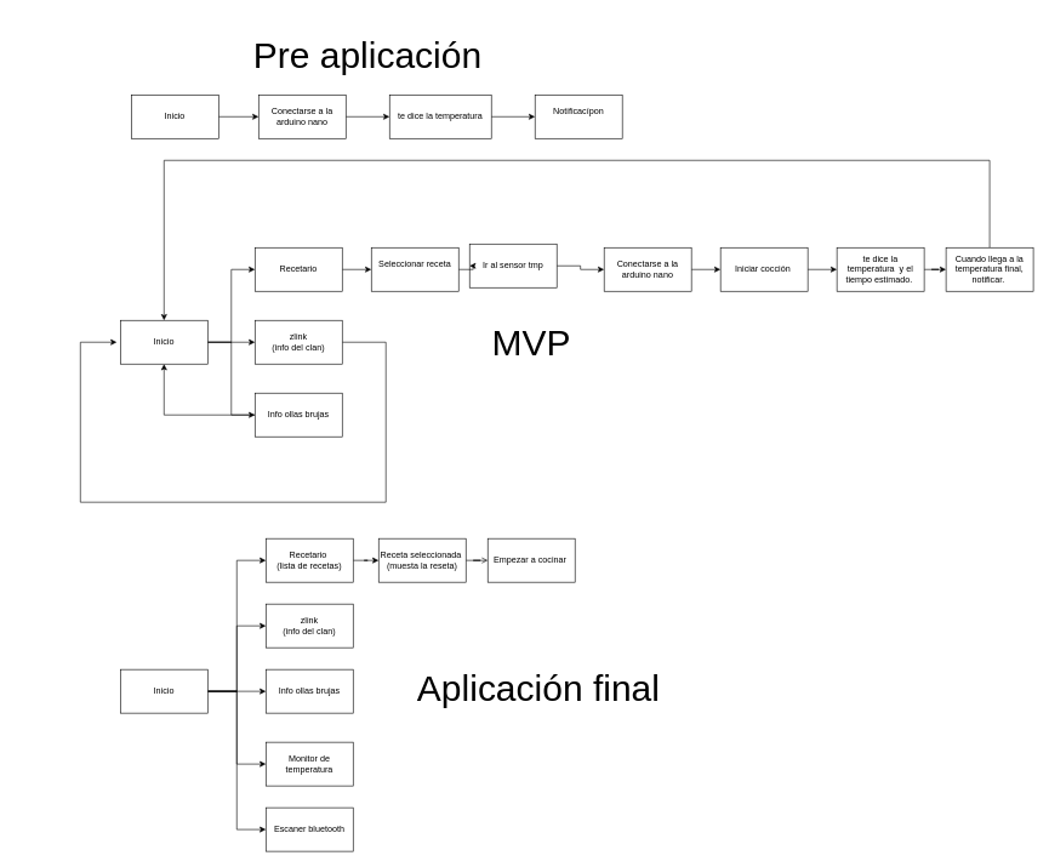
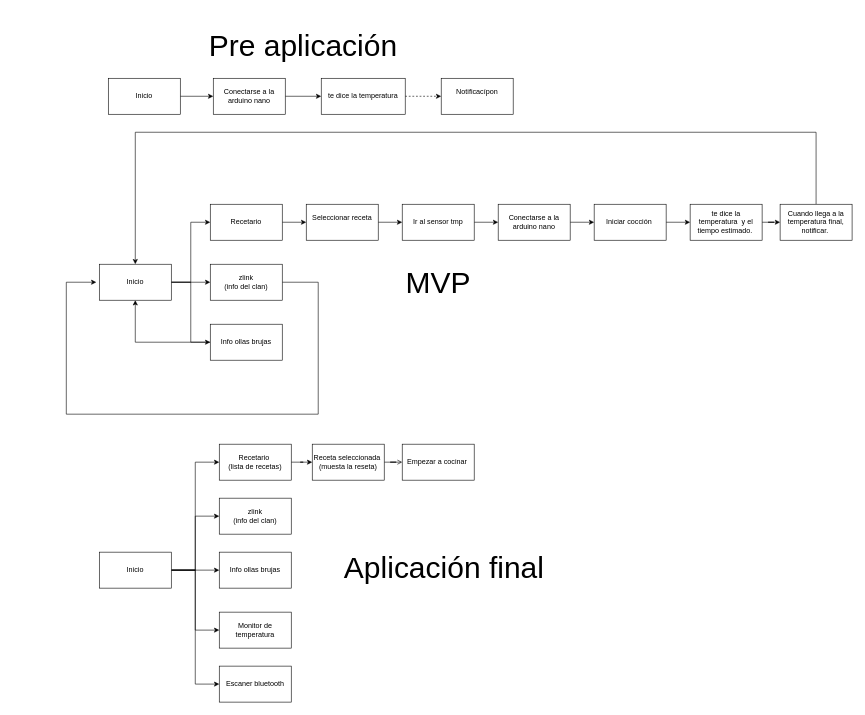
  <mxCell id="0" />
  <mxCell id="1" parent="0" />
  <mxCell id="2" style="edgeStyle=orthogonalEdgeStyle;rounded=0;orthogonalLoop=1;jettySize=auto;html=1;entryX=0;entryY=0.5;entryDx=0;entryDy=0;" parent="1" source="5" target="11" edge="1"><mxGeometry relative="1" as="geometry" /></mxCell>
  <mxCell id="3" style="edgeStyle=orthogonalEdgeStyle;rounded=0;orthogonalLoop=1;jettySize=auto;html=1;entryX=0;entryY=0.5;entryDx=0;entryDy=0;" parent="1" source="5" target="13" edge="1"><mxGeometry relative="1" as="geometry" /></mxCell>
  <mxCell id="4" style="edgeStyle=orthogonalEdgeStyle;rounded=0;orthogonalLoop=1;jettySize=auto;html=1;entryX=0;entryY=0.5;entryDx=0;entryDy=0;" parent="1" source="5" target="9" edge="1"><mxGeometry relative="1" as="geometry" /></mxCell>
  <mxCell id="5" value="Inicio" style="rounded=0;whiteSpace=wrap;html=1;" parent="1" vertex="1"><mxGeometry x="165" y="440" width="120" height="60" as="geometry" /></mxCell>
  <mxCell id="6" style="edgeStyle=orthogonalEdgeStyle;rounded=0;orthogonalLoop=1;jettySize=auto;html=1;entryX=0;entryY=0.5;entryDx=0;entryDy=0;" parent="1" source="7" target="15" edge="1"><mxGeometry relative="1" as="geometry" /></mxCell>
- <mxCell id="7" value="Ir al sensor tmp" style="rounded=0;whiteSpace=wrap;html=1;" parent="1" vertex="1"><mxGeometry x="645" y="335" width="120" height="60" as="geometry" /></mxCell>
+ <mxCell id="7" value="Ir al sensor tmp" style="rounded=0;whiteSpace=wrap;html=1;" parent="1" vertex="1"><mxGeometry x="670" y="340" width="120" height="60" as="geometry" /></mxCell>
  <mxCell id="8" style="edgeStyle=orthogonalEdgeStyle;rounded=0;orthogonalLoop=1;jettySize=auto;html=1;entryX=0;entryY=0.5;entryDx=0;entryDy=0;" parent="1" source="9" target="17" edge="1"><mxGeometry relative="1" as="geometry" /></mxCell>
  <mxCell id="9" value="Recetario" style="rounded=0;whiteSpace=wrap;html=1;" parent="1" vertex="1"><mxGeometry x="350" y="340" width="120" height="60" as="geometry" /></mxCell>
  <mxCell id="10" style="edgeStyle=orthogonalEdgeStyle;rounded=0;orthogonalLoop=1;jettySize=auto;html=1;" parent="1" source="11" edge="1"><mxGeometry relative="1" as="geometry"><mxPoint x="160" y="470" as="targetPoint" /><Array as="points"><mxPoint x="530" y="470" /><mxPoint x="530" y="690" /><mxPoint x="110" y="690" /><mxPoint x="110" y="470" /></Array></mxGeometry></mxCell>
  <mxCell id="11" value="zlink&lt;div&gt;(info del clan)&lt;/div&gt;" style="rounded=0;whiteSpace=wrap;html=1;" parent="1" vertex="1"><mxGeometry x="350" y="440" width="120" height="60" as="geometry" /></mxCell>
  <mxCell id="12" style="edgeStyle=orthogonalEdgeStyle;rounded=0;orthogonalLoop=1;jettySize=auto;html=1;entryX=0.5;entryY=1;entryDx=0;entryDy=0;" parent="1" source="13" target="5" edge="1"><mxGeometry relative="1" as="geometry" /></mxCell>
  <mxCell id="13" value="Info ollas brujas" style="rounded=0;whiteSpace=wrap;html=1;" parent="1" vertex="1"><mxGeometry x="350" y="540" width="120" height="60" as="geometry" /></mxCell>
  <mxCell id="14" style="edgeStyle=orthogonalEdgeStyle;rounded=0;orthogonalLoop=1;jettySize=auto;html=1;entryX=0;entryY=0.5;entryDx=0;entryDy=0;" parent="1" source="15" target="19" edge="1"><mxGeometry relative="1" as="geometry" /></mxCell>
  <mxCell id="15" value="Conectarse a la arduino nano" style="rounded=0;whiteSpace=wrap;html=1;" parent="1" vertex="1"><mxGeometry x="830" y="340" width="120" height="60" as="geometry" /></mxCell>
  <mxCell id="16" style="edgeStyle=orthogonalEdgeStyle;rounded=0;orthogonalLoop=1;jettySize=auto;html=1;entryX=0;entryY=0.5;entryDx=0;entryDy=0;" parent="1" source="17" target="7" edge="1"><mxGeometry relative="1" as="geometry" /></mxCell>
  <mxCell id="17" value="Seleccionar receta&lt;div&gt;&lt;br&gt;&lt;/div&gt;" style="rounded=0;whiteSpace=wrap;html=1;" parent="1" vertex="1"><mxGeometry x="510" y="340" width="120" height="60" as="geometry" /></mxCell>
  <mxCell id="18" style="edgeStyle=orthogonalEdgeStyle;rounded=0;orthogonalLoop=1;jettySize=auto;html=1;entryX=0;entryY=0.5;entryDx=0;entryDy=0;" parent="1" source="19" target="21" edge="1"><mxGeometry relative="1" as="geometry" /></mxCell>
  <mxCell id="19" value="Iniciar cocción&amp;nbsp;" style="rounded=0;whiteSpace=wrap;html=1;" parent="1" vertex="1"><mxGeometry x="990" y="340" width="120" height="60" as="geometry" /></mxCell>
  <mxCell id="20" style="edgeStyle=orthogonalEdgeStyle;rounded=0;orthogonalLoop=1;jettySize=auto;html=1;entryX=0;entryY=0.5;entryDx=0;entryDy=0;" parent="1" source="21" target="23" edge="1"><mxGeometry relative="1" as="geometry" /></mxCell>
  <mxCell id="21" value="te dice la temperatura&amp;nbsp; y el tiempo estimado.&amp;nbsp;" style="rounded=0;whiteSpace=wrap;html=1;" parent="1" vertex="1"><mxGeometry x="1150" y="340" width="120" height="60" as="geometry" /></mxCell>
  <mxCell id="22" style="edgeStyle=orthogonalEdgeStyle;rounded=0;orthogonalLoop=1;jettySize=auto;html=1;entryX=0.5;entryY=0;entryDx=0;entryDy=0;" parent="1" source="23" target="5" edge="1"><mxGeometry relative="1" as="geometry"><Array as="points"><mxPoint x="1360" y="220" /><mxPoint x="225" y="220" /></Array></mxGeometry></mxCell>
  <mxCell id="23" value="Cuando llega a la temperatura final, notificar.&amp;nbsp;" style="rounded=0;whiteSpace=wrap;html=1;" parent="1" vertex="1"><mxGeometry x="1300" y="340" width="120" height="60" as="geometry" /></mxCell>
  <mxCell id="24" value="&lt;span style=&quot;font-size: 50px;&quot;&gt;MVP&lt;/span&gt;" style="text;html=1;align=center;verticalAlign=middle;whiteSpace=wrap;rounded=0;" parent="1" vertex="1"><mxGeometry x="245" y="415" width="970" height="110" as="geometry" /></mxCell>
  <mxCell id="25" value="&lt;span style=&quot;font-size: 50px;&quot;&gt;Pre aplicación&lt;/span&gt;" style="text;html=1;align=center;verticalAlign=middle;whiteSpace=wrap;rounded=0;" parent="1" vertex="1"><mxGeometry x="20" y="20" width="970" height="110" as="geometry" /></mxCell>
  <mxCell id="26" style="edgeStyle=orthogonalEdgeStyle;rounded=0;orthogonalLoop=1;jettySize=auto;html=1;entryX=0;entryY=0.5;entryDx=0;entryDy=0;" parent="1" source="27" target="31" edge="1"><mxGeometry relative="1" as="geometry" /></mxCell>
  <mxCell id="27" value="Inicio" style="rounded=0;whiteSpace=wrap;html=1;" parent="1" vertex="1"><mxGeometry x="180" y="130" width="120" height="60" as="geometry" /></mxCell>
- <mxCell id="28" style="edgeStyle=orthogonalEdgeStyle;rounded=0;orthogonalLoop=1;jettySize=auto;html=1;entryX=0;entryY=0.5;entryDx=0;entryDy=0;" parent="1" source="29" target="32" edge="1"><mxGeometry relative="1" as="geometry" /></mxCell>
+ <mxCell id="28" style="edgeStyle=orthogonalEdgeStyle;rounded=0;orthogonalLoop=1;jettySize=auto;html=1;entryX=0;entryY=0.5;entryDx=0;entryDy=0;dashed=1;" parent="1" source="29" target="32" edge="1"><mxGeometry relative="1" as="geometry" /></mxCell>
  <mxCell id="29" value="te dice la temperatura" style="rounded=0;whiteSpace=wrap;html=1;" parent="1" vertex="1"><mxGeometry x="535" y="130" width="140" height="60" as="geometry" /></mxCell>
  <mxCell id="30" style="edgeStyle=orthogonalEdgeStyle;rounded=0;orthogonalLoop=1;jettySize=auto;html=1;entryX=0;entryY=0.5;entryDx=0;entryDy=0;" parent="1" source="31" target="29" edge="1"><mxGeometry relative="1" as="geometry" /></mxCell>
  <mxCell id="31" value="Conectarse a la arduino nano" style="rounded=0;whiteSpace=wrap;html=1;" parent="1" vertex="1"><mxGeometry x="355" y="130" width="120" height="60" as="geometry" /></mxCell>
  <mxCell id="32" value="Notificacípon&lt;div&gt;&lt;br&gt;&lt;/div&gt;" style="rounded=0;whiteSpace=wrap;html=1;" parent="1" vertex="1"><mxGeometry x="735" y="130" width="120" height="60" as="geometry" /></mxCell>
  <mxCell id="33" value="&lt;span style=&quot;font-size: 50px;&quot;&gt;Aplicación final&lt;/span&gt;" style="text;html=1;align=center;verticalAlign=middle;whiteSpace=wrap;rounded=0;" vertex="1" parent="1"><mxGeometry x="255" y="890" width="970" height="110" as="geometry" /></mxCell>
  <mxCell id="34" style="edgeStyle=orthogonalEdgeStyle;rounded=0;orthogonalLoop=1;jettySize=auto;html=1;" edge="1" parent="1" source="39" target="41"><mxGeometry relative="1" as="geometry" /></mxCell>
  <mxCell id="35" style="edgeStyle=orthogonalEdgeStyle;rounded=0;orthogonalLoop=1;jettySize=auto;html=1;entryX=0;entryY=0.5;entryDx=0;entryDy=0;" edge="1" parent="1" source="39" target="44"><mxGeometry relative="1" as="geometry" /></mxCell>
  <mxCell id="36" style="edgeStyle=orthogonalEdgeStyle;rounded=0;orthogonalLoop=1;jettySize=auto;html=1;entryX=0;entryY=0.5;entryDx=0;entryDy=0;" edge="1" parent="1" source="39" target="45"><mxGeometry relative="1" as="geometry" /></mxCell>
  <mxCell id="37" style="edgeStyle=orthogonalEdgeStyle;rounded=0;orthogonalLoop=1;jettySize=auto;html=1;entryX=0;entryY=0.5;entryDx=0;entryDy=0;" edge="1" parent="1" source="39" target="40"><mxGeometry relative="1" as="geometry" /></mxCell>
  <mxCell id="38" style="edgeStyle=orthogonalEdgeStyle;rounded=0;orthogonalLoop=1;jettySize=auto;html=1;entryX=0;entryY=0.5;entryDx=0;entryDy=0;" edge="1" parent="1" source="39" target="43"><mxGeometry relative="1" as="geometry" /></mxCell>
  <mxCell id="39" value="Inicio" style="rounded=0;whiteSpace=wrap;html=1;" vertex="1" parent="1"><mxGeometry x="165" y="920" width="120" height="60" as="geometry" /></mxCell>
  <mxCell id="40" value="zlink&lt;div&gt;(info del clan)&lt;/div&gt;" style="rounded=0;whiteSpace=wrap;html=1;" vertex="1" parent="1"><mxGeometry x="365" y="830" width="120" height="60" as="geometry" /></mxCell>
  <mxCell id="41" value="Info ollas brujas" style="rounded=0;whiteSpace=wrap;html=1;" vertex="1" parent="1"><mxGeometry x="365" y="920" width="120" height="60" as="geometry" /></mxCell>
  <mxCell id="42" style="edgeStyle=orthogonalEdgeStyle;rounded=0;orthogonalLoop=1;jettySize=auto;html=1;entryX=0;entryY=0.5;entryDx=0;entryDy=0;" edge="1" parent="1" source="43" target="47"><mxGeometry relative="1" as="geometry" /></mxCell>
  <mxCell id="43" value="Recetario&amp;nbsp;&lt;div&gt;(lista de recetas)&lt;/div&gt;" style="rounded=0;whiteSpace=wrap;html=1;" vertex="1" parent="1"><mxGeometry x="365" y="740" width="120" height="60" as="geometry" /></mxCell>
  <mxCell id="44" value="Monitor de temperatura" style="rounded=0;whiteSpace=wrap;html=1;" vertex="1" parent="1"><mxGeometry x="365" y="1020" width="120" height="60" as="geometry" /></mxCell>
  <mxCell id="45" value="Escaner bluetooth" style="rounded=0;whiteSpace=wrap;html=1;" vertex="1" parent="1"><mxGeometry x="365" y="1110" width="120" height="60" as="geometry" /></mxCell>
  <mxCell id="46" style="edgeStyle=orthogonalEdgeStyle;rounded=0;orthogonalLoop=1;jettySize=auto;html=1;entryX=0;entryY=0.5;entryDx=0;entryDy=0;endArrow=open;" edge="1" parent="1" source="47" target="48"><mxGeometry relative="1" as="geometry" /></mxCell>
  <mxCell id="47" value="Receta seleccionada&amp;nbsp;&lt;br&gt;(muesta la reseta)" style="rounded=0;whiteSpace=wrap;html=1;" vertex="1" parent="1"><mxGeometry x="520" y="740" width="120" height="60" as="geometry" /></mxCell>
  <mxCell id="48" value="Empezar a cocinar&amp;nbsp;" style="rounded=0;whiteSpace=wrap;html=1;" vertex="1" parent="1"><mxGeometry x="670" y="740" width="120" height="60" as="geometry" /></mxCell>
